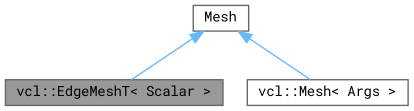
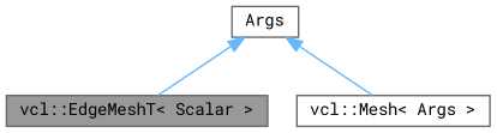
  digraph {
    fontname="Roboto Mono"
    node [color=gray40 fillcolor=white fontname="Roboto Mono" fontsize=10 shape=box style=filled]
    edge [color=steelblue1 dir=back fontname="Roboto Mono" fontsize=10 labelfontname=Helvetica labelfontsize=10 style=solid]
    n1 [fillcolor=grey60 fontcolor=black height=0.2 label="vcl::EdgeMeshT\< Scalar \>" width=0.4]
    n2 [height=0.2 label="vcl::Mesh\< Args \>" width=0.4]
-   n3 [height=0.2 label=Mesh width=0.4]
+   n3 [height=0.2 label=Args width=0.4]
    n3 -> n1
    n3 -> n2
  }
